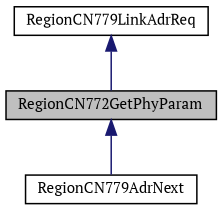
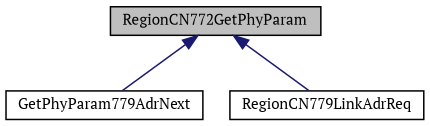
  digraph {
    fontname="PT Serif"
    rankdir=TB
    node [color=black fillcolor=white fontname="PT Serif" fontsize=10 shape=record style=filled]
    edge [color=midnightblue dir=back fontname="PT Serif" fontsize=10 labelfontname=Helvetica labelfontsize=10 style=solid]
    n1 [fillcolor=grey75 fontcolor=black height=0.2 label=RegionCN772GetPhyParam width=0.4]
-   n2 [height=0.2 label=RegionCN779AdrNext width=0.4]
+   n2 [height=0.2 label=GetPhyParam779AdrNext width=0.4]
    n3 [height=0.2 label=RegionCN779LinkAdrReq width=0.4]
    n1 -> n2
-   n3 -> n1
+   n1 -> n3
  }
